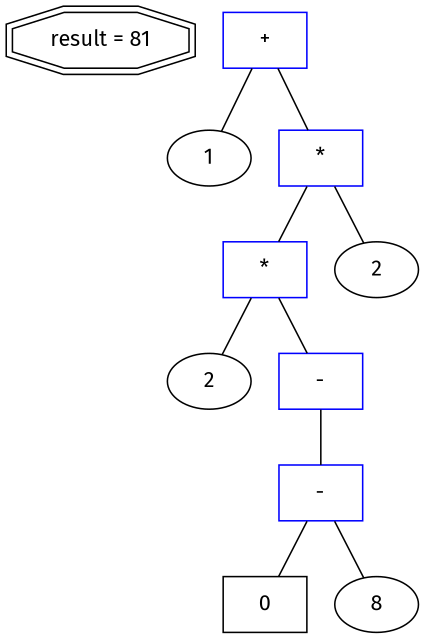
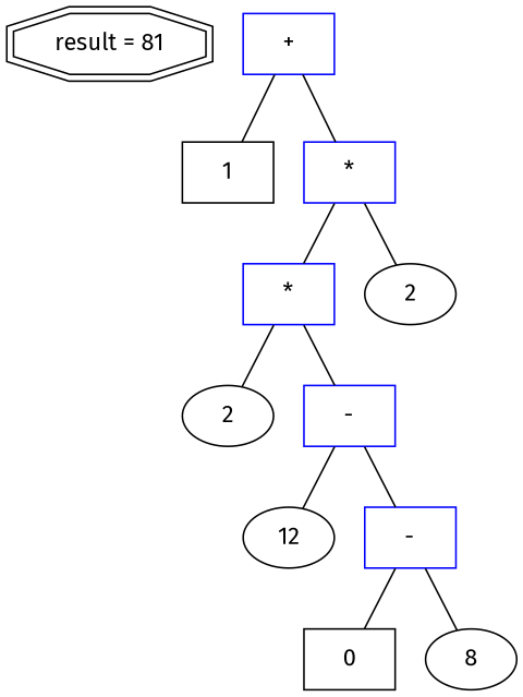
  graph {
    fontname="Fira Sans"
    node [fontname="Fira Sans" shape=box]
    edge [fontname="Fira Sans"]
    n1 [label="result = 81" shape=doubleoctagon]
    n2 [color=blue label="+"]
-   n3 [label=1 shape=""]
+   n3 [label=1]
    n4 [color=blue label="*"]
    n5 [color=blue label="*"]
    n6 [label=2 shape=""]
    n7 [label=2 shape=""]
    n8 [color=blue label="-"]
+   n9 [label=12 shape=""]
    n10 [color=blue label="-"]
    n11 [label=0]
    n12 [label=8 shape=""]
    n2 -- n3
    n2 -- n4
    n4 -- n5
    n4 -- n6
    n5 -- n7
    n5 -- n8
+   n8 -- n9
    n8 -- n10
    n10 -- n11
    n10 -- n12
  }
